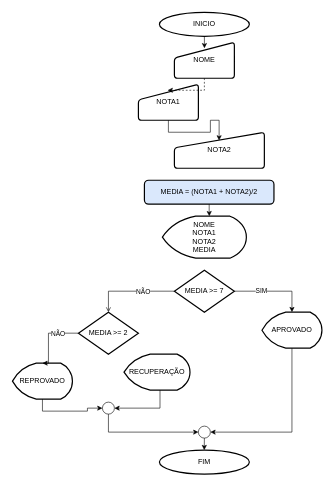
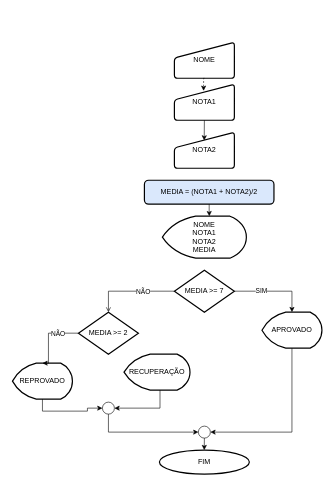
  <mxCell id="0" />
  <mxCell id="1" parent="0" />
- <mxCell id="2" value="INICIO" style="strokeWidth=2;html=1;shape=mxgraph.flowchart.start_1;whiteSpace=wrap;" vertex="1" parent="1"><mxGeometry x="265" y="20" width="150" height="40" as="geometry" /></mxCell>
  <mxCell id="3" value="FIM" style="strokeWidth=2;html=1;shape=mxgraph.flowchart.start_1;whiteSpace=wrap;" vertex="1" parent="1"><mxGeometry x="265" y="750" width="150" height="40" as="geometry" /></mxCell>
  <mxCell id="4" value="NOME" style="html=1;strokeWidth=2;shape=manualInput;whiteSpace=wrap;rounded=1;size=26;arcSize=11;" vertex="1" parent="1"><mxGeometry x="290" y="70" width="100" height="60" as="geometry" /></mxCell>
- <mxCell id="5" value="NOTA1" style="html=1;strokeWidth=2;shape=manualInput;whiteSpace=wrap;rounded=1;size=26;arcSize=11;" vertex="1" parent="1"><mxGeometry x="230" y="140" width="100" height="60" as="geometry" /></mxCell>
- <mxCell id="6" value="NOTA2" style="html=1;strokeWidth=2;shape=manualInput;whiteSpace=wrap;rounded=1;size=26;arcSize=11;" vertex="1" parent="1"><mxGeometry x="290" y="220" width="150" height="60" as="geometry" /></mxCell>
+ <mxCell id="5" value="NOTA1" style="html=1;strokeWidth=2;shape=manualInput;whiteSpace=wrap;rounded=1;size=26;arcSize=11;" vertex="1" parent="1"><mxGeometry x="290" y="140" width="100" height="60" as="geometry" /></mxCell>
+ <mxCell id="6" value="NOTA2" style="html=1;strokeWidth=2;shape=manualInput;whiteSpace=wrap;rounded=1;size=26;arcSize=11;" vertex="1" parent="1"><mxGeometry x="290" y="220" width="100" height="60" as="geometry" /></mxCell>
  <mxCell id="7" value="MEDIA = (NOTA1 + NOTA2)/2" style="rounded=1;whiteSpace=wrap;html=1;absoluteArcSize=1;arcSize=14;strokeWidth=2;fillColor=#dae8fc;" vertex="1" parent="1"><mxGeometry x="240" y="300" width="216" height="40" as="geometry" /></mxCell>
  <mxCell id="8" value="NOME&lt;div&gt;NOTA1&lt;/div&gt;&lt;div&gt;NOTA2&lt;/div&gt;&lt;div&gt;MEDIA&lt;/div&gt;" style="strokeWidth=2;html=1;shape=mxgraph.flowchart.display;whiteSpace=wrap;" vertex="1" parent="1"><mxGeometry x="270" y="360" width="140" height="70" as="geometry" /></mxCell>
  <mxCell id="9" value="MEDIA &amp;gt;= 7" style="strokeWidth=2;html=1;shape=mxgraph.flowchart.decision;whiteSpace=wrap;" vertex="1" parent="1"><mxGeometry x="290" y="450" width="100" height="70" as="geometry" /></mxCell>
  <mxCell id="10" value="APROVADO" style="strokeWidth=2;html=1;shape=mxgraph.flowchart.display;whiteSpace=wrap;" vertex="1" parent="1"><mxGeometry x="436" y="520" width="100" height="60" as="geometry" /></mxCell>
  <mxCell id="11" value="MEDIA &amp;gt;= 2" style="strokeWidth=2;html=1;shape=mxgraph.flowchart.decision;whiteSpace=wrap;" vertex="1" parent="1"><mxGeometry x="130" y="520" width="100" height="70" as="geometry" /></mxCell>
  <mxCell id="12" value="RECUPERAÇÃO" style="strokeWidth=2;html=1;shape=mxgraph.flowchart.display;whiteSpace=wrap;" vertex="1" parent="1"><mxGeometry x="206" y="590" width="110" height="60" as="geometry" /></mxCell>
  <mxCell id="13" value="REPROVADO" style="strokeWidth=2;html=1;shape=mxgraph.flowchart.display;whiteSpace=wrap;" vertex="1" parent="1"><mxGeometry x="20" y="605" width="100" height="60" as="geometry" /></mxCell>
  <mxCell id="14" style="edgeStyle=orthogonalEdgeStyle;rounded=0;orthogonalLoop=1;jettySize=auto;html=1;entryX=0.5;entryY=0;entryDx=0;entryDy=0;entryPerimeter=0;" edge="1" parent="1" source="11" target="13"><mxGeometry relative="1" as="geometry"><Array as="points"><mxPoint x="80" y="555" /></Array></mxGeometry></mxCell>
  <mxCell id="15" value="NÃO" style="edgeLabel;html=1;align=center;verticalAlign=middle;resizable=0;points=[];" vertex="1" connectable="0" parent="14"><mxGeometry x="-0.369" relative="1" as="geometry"><mxPoint as="offset" /></mxGeometry></mxCell>
- <mxCell id="16" style="edgeStyle=orthogonalEdgeStyle;rounded=0;orthogonalLoop=1;jettySize=auto;html=1;exitX=0.5;exitY=1;exitDx=0;exitDy=0;exitPerimeter=0;entryX=0.501;entryY=0.167;entryDx=0;entryDy=0;entryPerimeter=0;" edge="1" parent="1" source="2" target="4"><mxGeometry relative="1" as="geometry" /></mxCell>
  <mxCell id="17" style="edgeStyle=orthogonalEdgeStyle;rounded=0;orthogonalLoop=1;jettySize=auto;html=1;exitX=0.5;exitY=1;exitDx=0;exitDy=0;entryX=0.487;entryY=0.182;entryDx=0;entryDy=0;entryPerimeter=0;dashed=1;" edge="1" parent="1" source="4" target="5"><mxGeometry relative="1" as="geometry" /></mxCell>
  <mxCell id="18" style="edgeStyle=orthogonalEdgeStyle;rounded=0;orthogonalLoop=1;jettySize=auto;html=1;exitX=0.5;exitY=1;exitDx=0;exitDy=0;entryX=0.497;entryY=0.229;entryDx=0;entryDy=0;entryPerimeter=0;" edge="1" parent="1" source="5" target="6"><mxGeometry relative="1" as="geometry" /></mxCell>
  <mxCell id="19" style="edgeStyle=orthogonalEdgeStyle;rounded=0;orthogonalLoop=1;jettySize=auto;html=1;exitX=0.5;exitY=1;exitDx=0;exitDy=0;entryX=0.559;entryY=0;entryDx=0;entryDy=0;entryPerimeter=0;" edge="1" parent="1" source="7" target="8"><mxGeometry relative="1" as="geometry"><Array as="points"><mxPoint x="348" y="350" /><mxPoint x="348" y="350" /></Array></mxGeometry></mxCell>
  <mxCell id="20" style="edgeStyle=orthogonalEdgeStyle;rounded=0;orthogonalLoop=1;jettySize=auto;html=1;exitX=0;exitY=0.5;exitDx=0;exitDy=0;exitPerimeter=0;entryX=0.5;entryY=0;entryDx=0;entryDy=0;entryPerimeter=0;endArrow=open;" edge="1" parent="1" source="9" target="11"><mxGeometry relative="1" as="geometry" /></mxCell>
  <mxCell id="21" value="NÃO" style="edgeLabel;html=1;align=center;verticalAlign=middle;resizable=0;points=[];" vertex="1" connectable="0" parent="20"><mxGeometry x="-0.269" relative="1" as="geometry"><mxPoint as="offset" /></mxGeometry></mxCell>
  <mxCell id="22" style="edgeStyle=orthogonalEdgeStyle;rounded=0;orthogonalLoop=1;jettySize=auto;html=1;exitX=1;exitY=0.5;exitDx=0;exitDy=0;exitPerimeter=0;entryX=0.5;entryY=0;entryDx=0;entryDy=0;entryPerimeter=0;" edge="1" parent="1" source="9" target="10"><mxGeometry relative="1" as="geometry" /></mxCell>
  <mxCell id="23" value="SIM" style="edgeLabel;html=1;align=center;verticalAlign=middle;resizable=0;points=[];" vertex="1" connectable="0" parent="22"><mxGeometry x="-0.335" y="1" relative="1" as="geometry"><mxPoint as="offset" /></mxGeometry></mxCell>
  <mxCell id="24" value="" style="verticalLabelPosition=bottom;verticalAlign=top;html=1;shape=mxgraph.flowchart.on-page_reference;" vertex="1" parent="1"><mxGeometry x="170" y="670" width="20" height="20" as="geometry" /></mxCell>
  <mxCell id="25" style="edgeStyle=orthogonalEdgeStyle;rounded=0;orthogonalLoop=1;jettySize=auto;html=1;exitX=0.5;exitY=1;exitDx=0;exitDy=0;exitPerimeter=0;" edge="1" parent="1" source="26"><mxGeometry relative="1" as="geometry"><mxPoint x="339.759" y="750" as="targetPoint" /></mxGeometry></mxCell>
  <mxCell id="26" value="" style="verticalLabelPosition=bottom;verticalAlign=top;html=1;shape=mxgraph.flowchart.on-page_reference;" vertex="1" parent="1"><mxGeometry x="330" y="710" width="20" height="20" as="geometry" /></mxCell>
  <mxCell id="27" style="edgeStyle=orthogonalEdgeStyle;rounded=0;orthogonalLoop=1;jettySize=auto;html=1;exitX=0.5;exitY=1;exitDx=0;exitDy=0;exitPerimeter=0;entryX=0;entryY=0.5;entryDx=0;entryDy=0;entryPerimeter=0;" edge="1" parent="1" source="13" target="24"><mxGeometry relative="1" as="geometry" /></mxCell>
  <mxCell id="28" style="edgeStyle=orthogonalEdgeStyle;rounded=0;orthogonalLoop=1;jettySize=auto;html=1;entryX=1;entryY=0.5;entryDx=0;entryDy=0;entryPerimeter=0;" edge="1" parent="1" source="12" target="24"><mxGeometry relative="1" as="geometry"><Array as="points"><mxPoint x="266" y="680" /></Array></mxGeometry></mxCell>
  <mxCell id="29" style="edgeStyle=orthogonalEdgeStyle;rounded=0;orthogonalLoop=1;jettySize=auto;html=1;entryX=0;entryY=0.5;entryDx=0;entryDy=0;entryPerimeter=0;" edge="1" parent="1" source="24" target="26"><mxGeometry relative="1" as="geometry"><Array as="points"><mxPoint x="180" y="720" /></Array></mxGeometry></mxCell>
  <mxCell id="30" style="edgeStyle=orthogonalEdgeStyle;rounded=0;orthogonalLoop=1;jettySize=auto;html=1;exitX=0.5;exitY=1;exitDx=0;exitDy=0;exitPerimeter=0;entryX=1;entryY=0.5;entryDx=0;entryDy=0;entryPerimeter=0;" edge="1" parent="1" source="10" target="26"><mxGeometry relative="1" as="geometry" /></mxCell>
